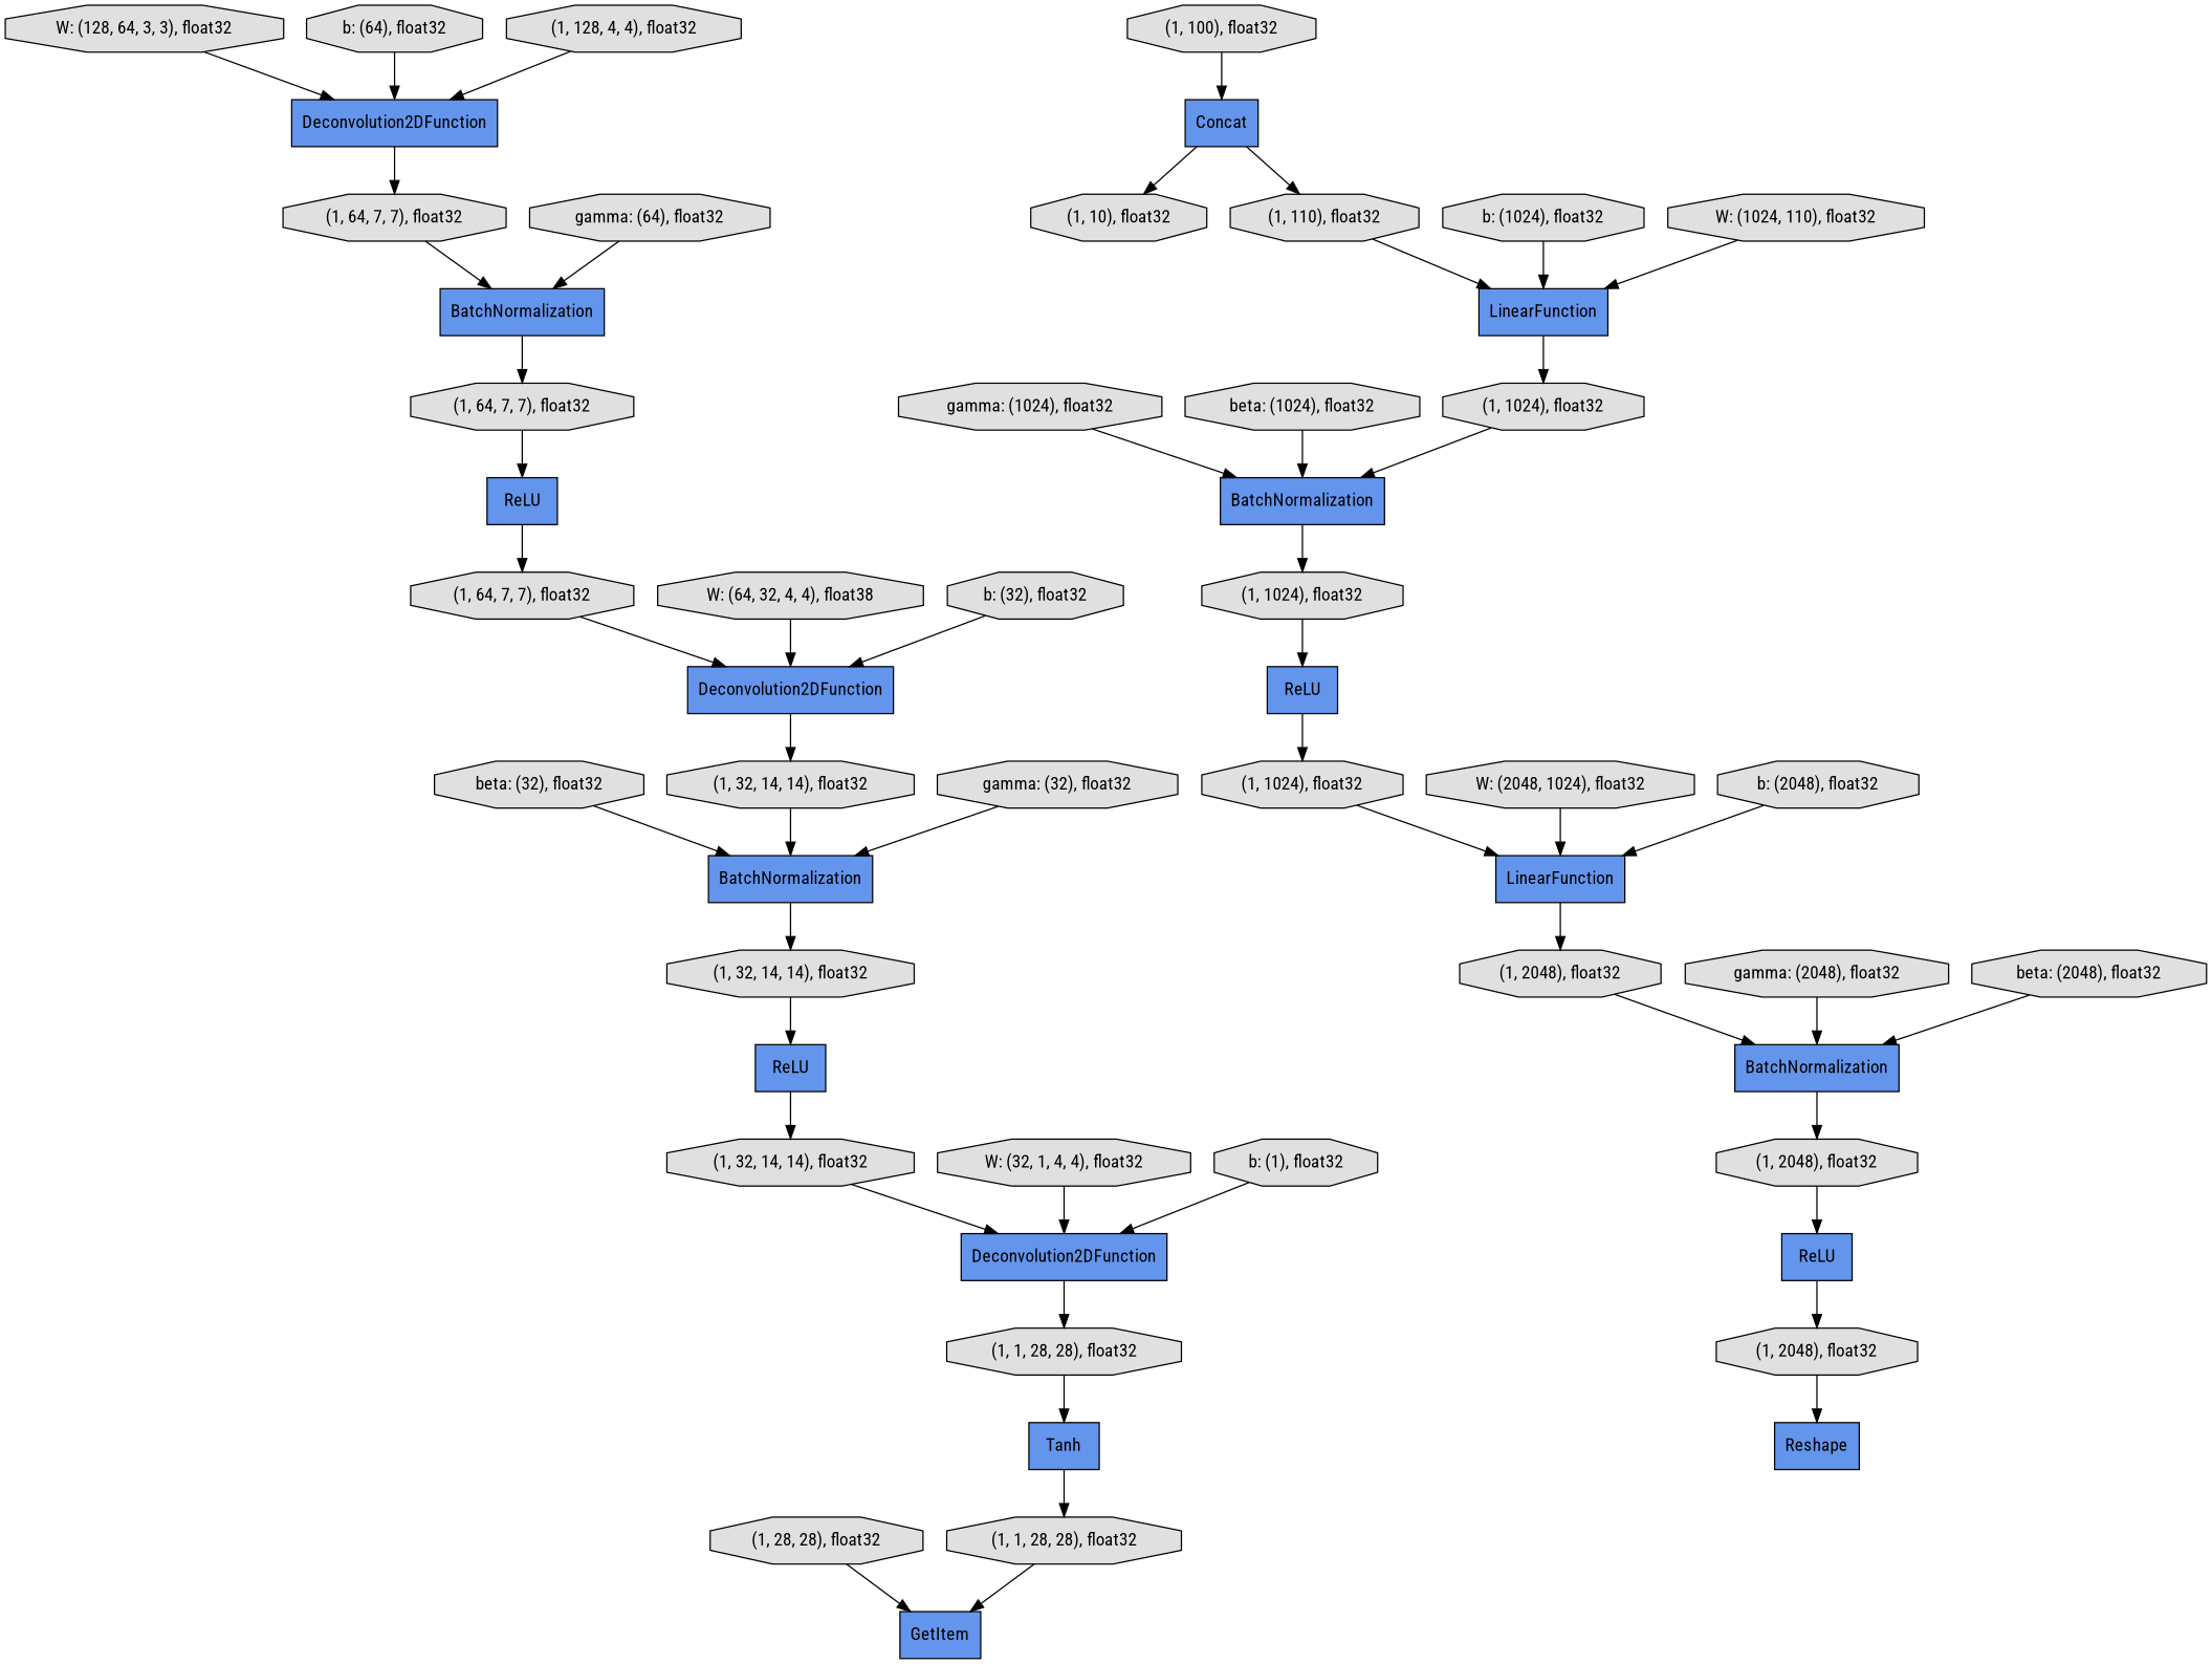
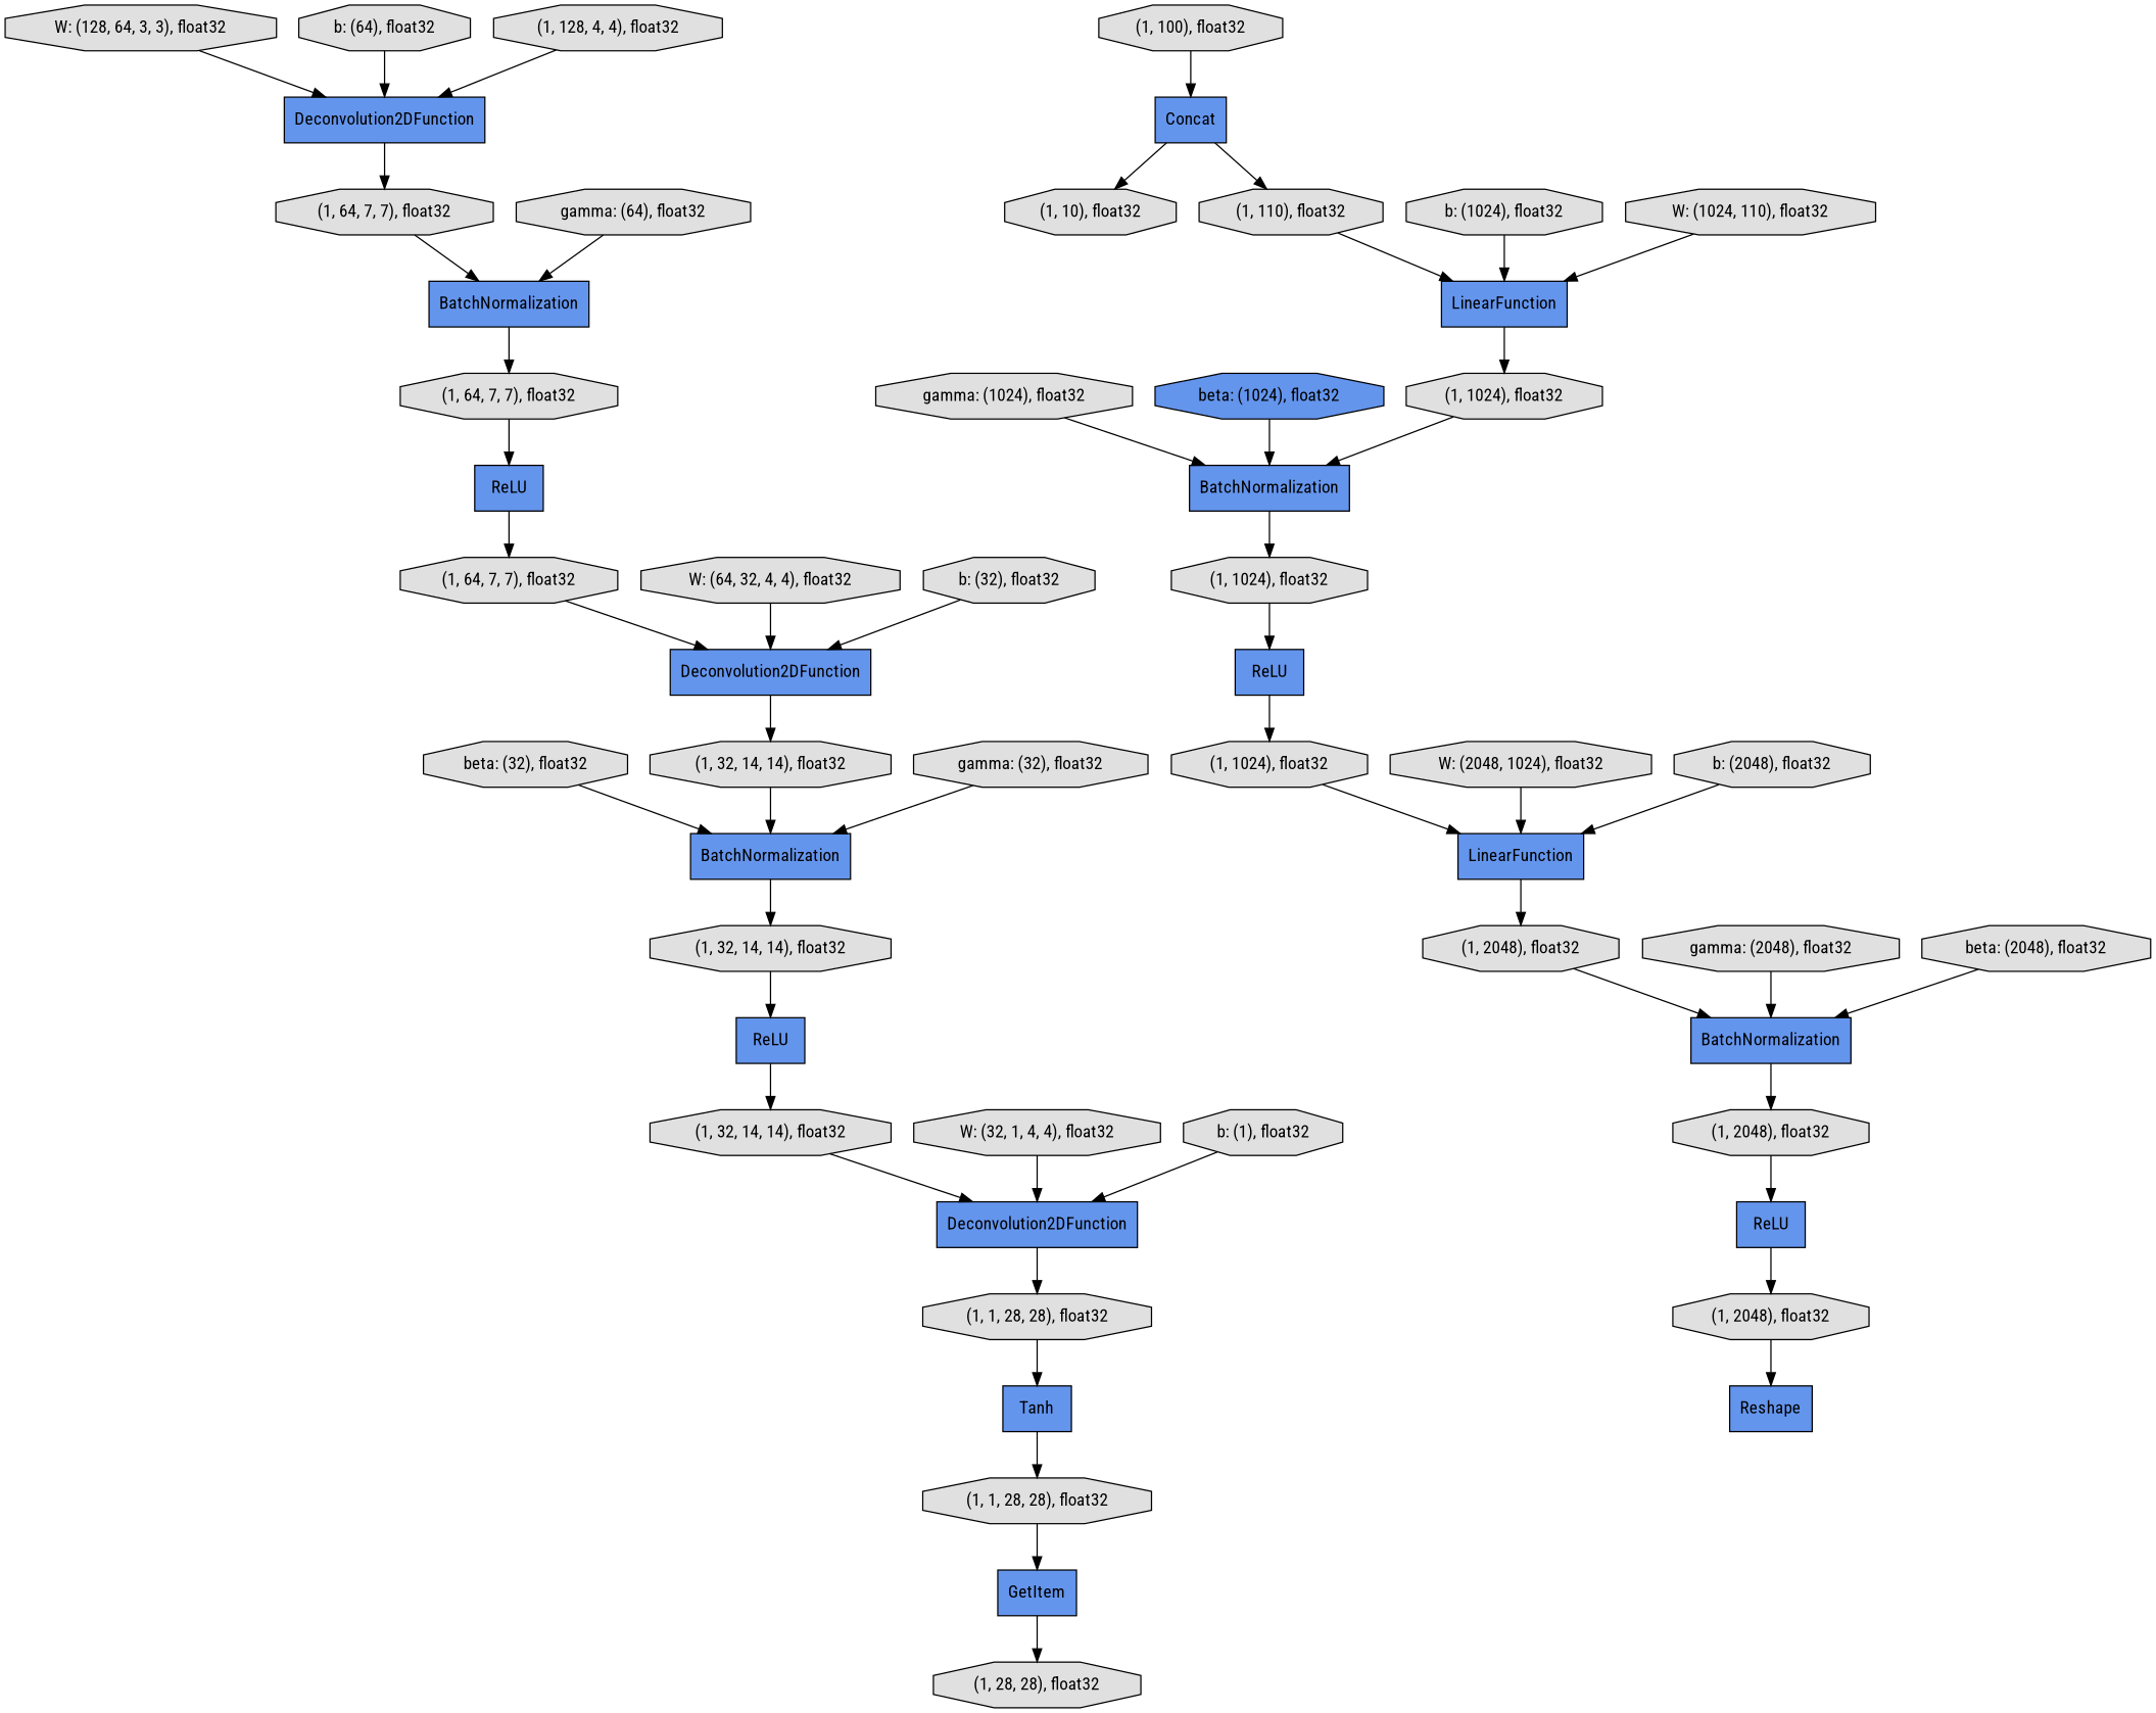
  digraph {
    fontname="Roboto Condensed"
    rankdir=TB
    node [fillcolor="#E0E0E0" fontname="Roboto Condensed" shape=octagon style=filled]
    edge [fontname="Roboto Condensed"]
    n1 [label="(1, 28, 28), float32"]
    n2 [fillcolor="#6495ED" label=ReLU shape=record]
    n3 [label="(1, 64, 7, 7), float32"]
    n4 [fillcolor="#6495ED" label=Deconvolution2DFunction shape=record]
    n5 [label="gamma: (1024), float32"]
    n6 [fillcolor="#6495ED" label=BatchNormalization shape=record]
    n7 [label="(1, 1024), float32"]
    n8 [label="W: (2048, 1024), float32"]
    n9 [fillcolor="#6495ED" label=LinearFunction shape=record]
    n10 [label="(1, 2048), float32"]
    n11 [label="(1, 64, 7, 7), float32"]
-   n12 [label="beta: (1024), float32"]
+   n12 [fillcolor="#6495ED" label="beta: (1024), float32"]
    n13 [label="(1, 100), float32"]
    n14 [fillcolor="#6495ED" label=Concat shape=record]
    n15 [label="(1, 10), float32"]
    n16 [label="(1, 110), float32"]
    n17 [label="(1, 64, 7, 7), float32"]
    n18 [fillcolor="#6495ED" label=BatchNormalization shape=record]
    n19 [label="b: (1024), float32"]
    n20 [fillcolor="#6495ED" label=LinearFunction shape=record]
    n21 [label="(1, 1024), float32"]
    n22 [label="beta: (32), float32"]
    n23 [fillcolor="#6495ED" label=BatchNormalization shape=record]
    n24 [label="(1, 32, 14, 14), float32"]
    n25 [label="b: (2048), float32"]
    n26 [label="(1, 2048), float32"]
    n27 [fillcolor="#6495ED" label=ReLU shape=record]
    n28 [label="(1, 2048), float32"]
    n29 [label="gamma: (2048), float32"]
    n30 [fillcolor="#6495ED" label=BatchNormalization shape=record]
    n31 [label="W: (128, 64, 3, 3), float32"]
    n32 [fillcolor="#6495ED" label=Deconvolution2DFunction shape=record]
    n33 [fillcolor="#6495ED" label=ReLU shape=record]
    n34 [label="(1, 1024), float32"]
    n35 [label="b: (64), float32"]
    n36 [label="(1, 32, 14, 14), float32"]
    n37 [fillcolor="#6495ED" label=Reshape shape=record]
    n38 [label="beta: (2048), float32"]
    n39 [fillcolor="#6495ED" label=GetItem shape=record]
-   n40 [label="W: (64, 32, 4, 4), float38"]
+   n40 [label="W: (64, 32, 4, 4), float32"]
    n41 [label="(1, 32, 14, 14), float32"]
    n42 [fillcolor="#6495ED" label=Deconvolution2DFunction shape=record]
    n43 [label="(1, 1, 28, 28), float32"]
    n44 [fillcolor="#6495ED" label=ReLU shape=record]
    n45 [label="b: (32), float32"]
    n46 [label="gamma: (64), float32"]
    n47 [label="W: (1024, 110), float32"]
    n48 [fillcolor="#6495ED" label=Tanh shape=record]
    n49 [label="(1, 1, 28, 28), float32"]
    n50 [label="W: (32, 1, 4, 4), float32"]
    n51 [label="(1, 128, 4, 4), float32"]
    n52 [label="b: (1), float32"]
    n53 [label="gamma: (32), float32"]
    n2 -> n3
    n3 -> n4
    n4 -> n36
    n5 -> n6
    n6 -> n7
    n7 -> n33
    n8 -> n9
    n9 -> n10
    n10 -> n30
    n11 -> n2
    n12 -> n6
    n13 -> n14
    n14 -> n15
    n14 -> n16
    n16 -> n20
    n17 -> n18
    n18 -> n11
    n19 -> n20
    n20 -> n21
    n21 -> n6
    n22 -> n23
    n23 -> n24
    n24 -> n44
    n25 -> n9
    n26 -> n27
    n27 -> n28
    n28 -> n37
    n29 -> n30
    n30 -> n26
    n31 -> n32
    n32 -> n17
    n33 -> n34
    n34 -> n9
    n35 -> n32
    n36 -> n23
    n38 -> n30
-   n1 -> n39
+   n39 -> n1
    n40 -> n4
    n41 -> n42
    n42 -> n43
    n43 -> n48
    n44 -> n41
    n45 -> n4
    n46 -> n18
    n47 -> n20
    n48 -> n49
    n49 -> n39
    n50 -> n42
    n51 -> n32
    n52 -> n42
    n53 -> n23
  }
